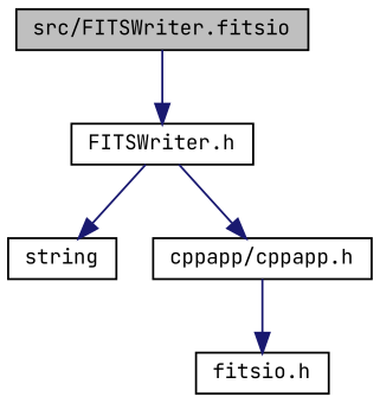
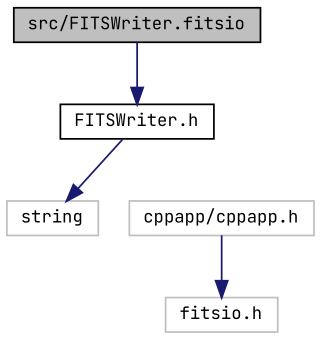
  digraph {
    fontname="JetBrains Mono"
    node [color=grey75 fillcolor=white fontname="JetBrains Mono" fontsize=10 shape=record style=filled]
    edge [color=midnightblue fontname="JetBrains Mono" fontsize=10 labelfontname=FreeSans labelfontsize=10 style=solid]
    n1 [color=black fillcolor=grey75 fontcolor=black height=0.2 label="src/FITSWriter.fitsio" width=0.4]
    n2 [color=black height=0.2 label="FITSWriter.h" width=0.4]
-   n3 [color=black height=0.2 label=string width=0.4]
-   n4 [color=black height=0.2 label="cppapp/cppapp.h" width=0.4]
-   n5 [color=black height=0.2 label="fitsio.h" width=0.4]
+   n3 [height=0.2 label=string width=0.4]
+   n4 [height=0.2 label="cppapp/cppapp.h" width=0.4]
+   n5 [height=0.2 label="fitsio.h" width=0.4]
    n1 -> n2
    n2 -> n3
-   n2 -> n4
    n4 -> n5
  }
